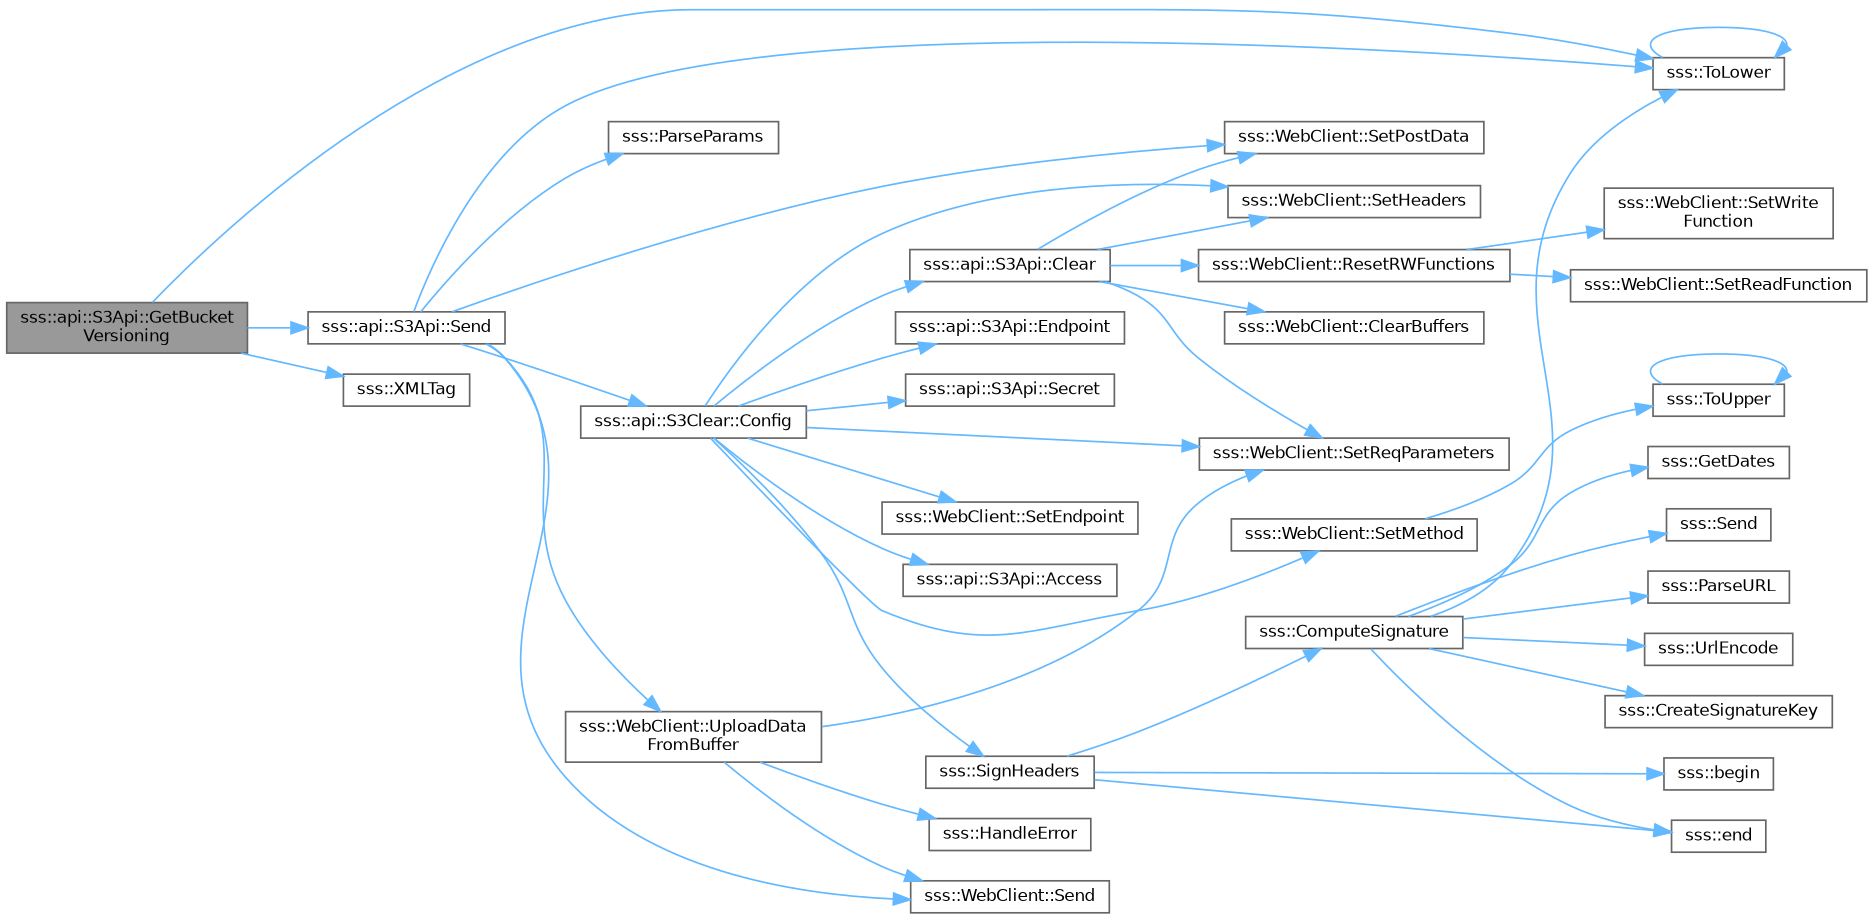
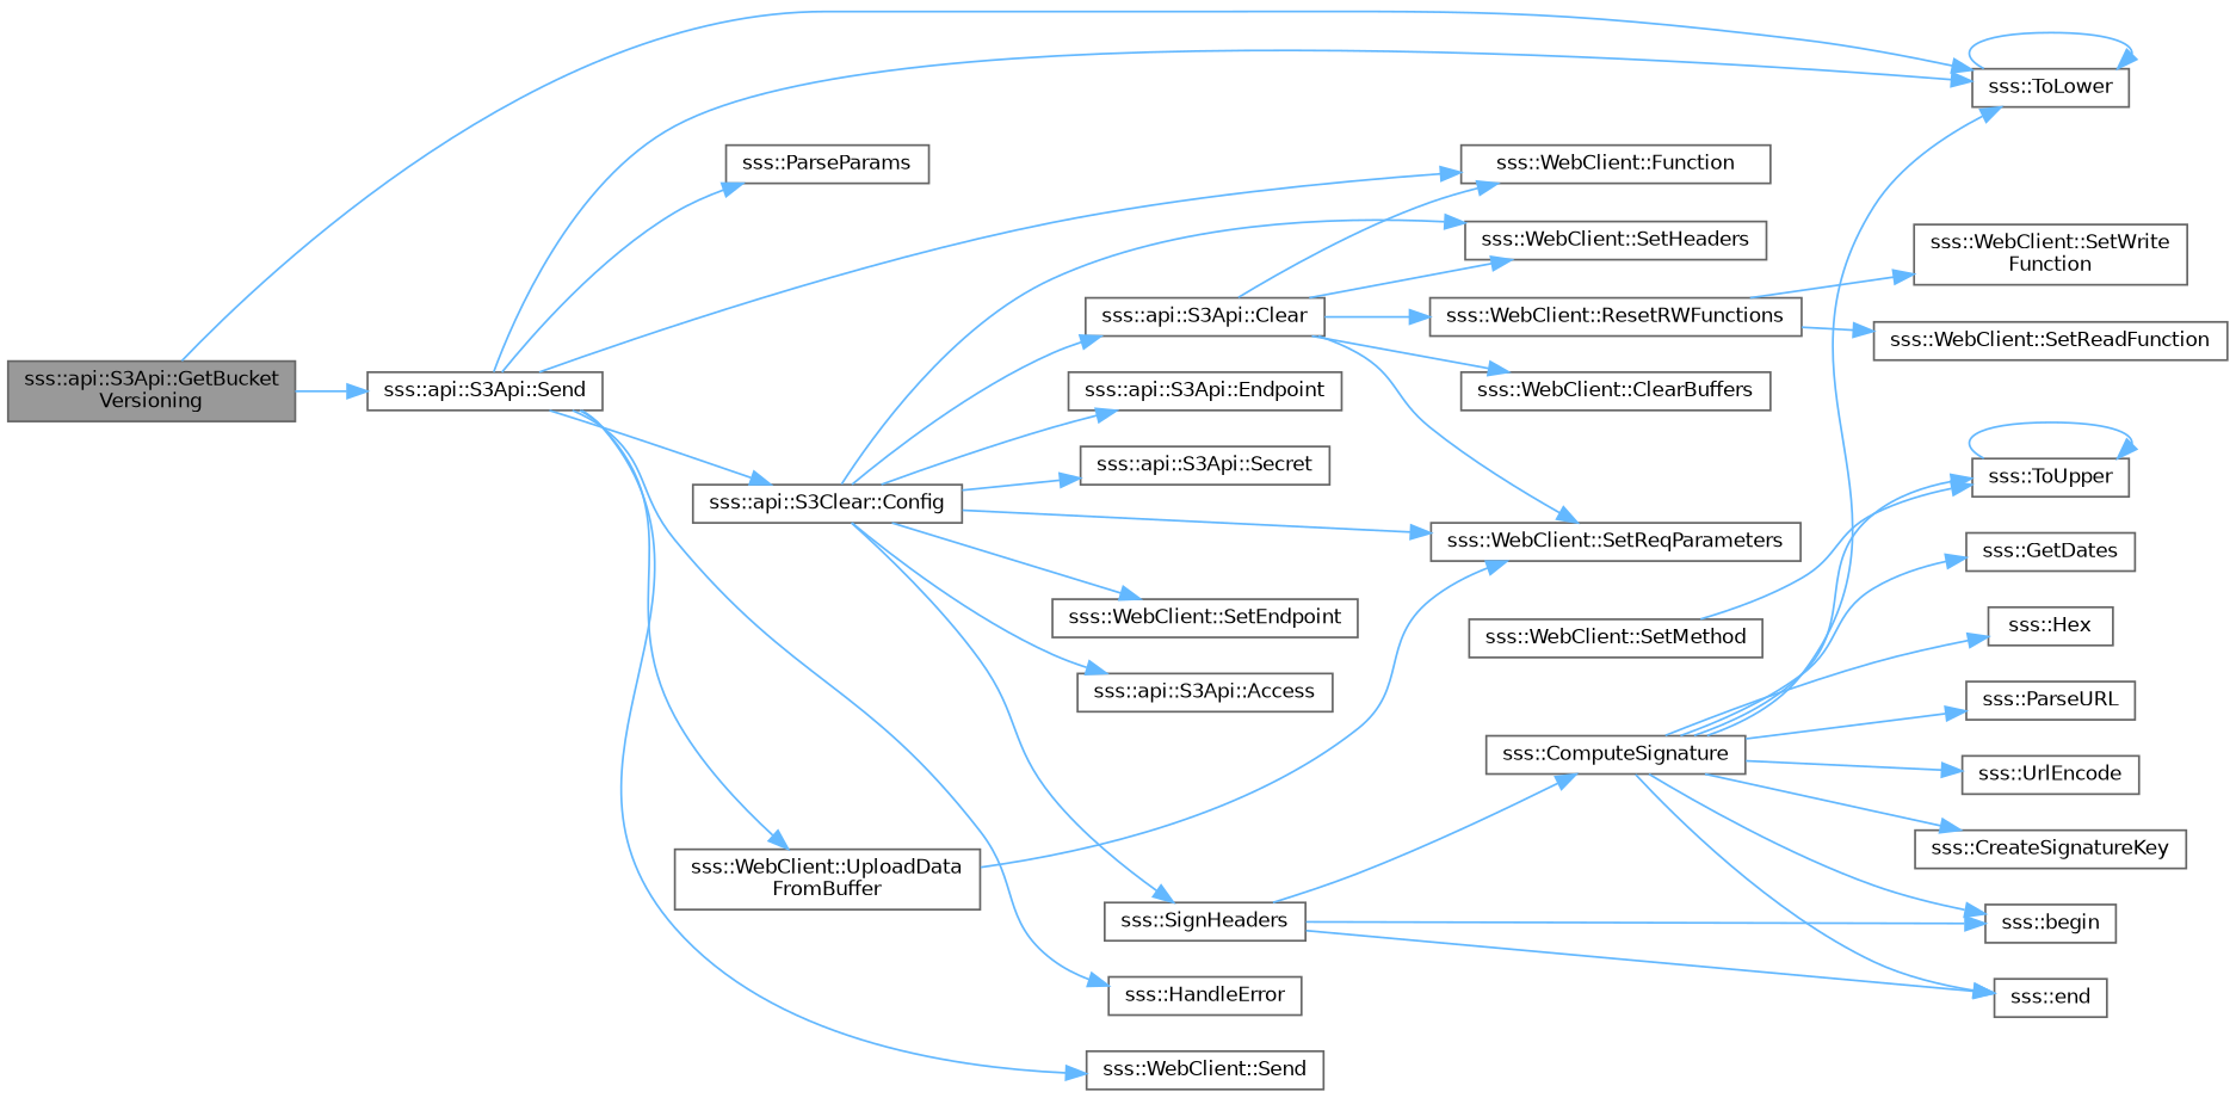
  digraph {
    rankdir=LR
    node [color=grey40 fillcolor=white fontname=Helvetica fontsize=10 shape=box style=filled]
    edge [color=steelblue1 fontname=Helvetica fontsize=10 labelfontname=Helvetica labelfontsize=10 style=solid]
    n1 [color=gray40 fillcolor=grey60 fontcolor=black height=0.2 label="sss::api::S3Api::GetBucket\lVersioning" width=0.4]
    n2 [height=0.2 label="sss::api::S3Api::Send" width=0.4]
    n3 [height=0.2 label="sss::ToLower" width=0.4]
-   n4 [height=0.2 label="sss::XMLTag" width=0.4]
    n5 [height=0.2 label="sss::api::S3Clear::Config" width=0.4]
-   n6 [height=0.2 label="sss::WebClient::SetPostData" width=0.4]
+   n6 [height=0.2 label="sss::WebClient::Function" width=0.4]
    n7 [height=0.2 label="sss::HandleError" width=0.4]
    n8 [height=0.2 label="sss::ParseParams" width=0.4]
    n9 [height=0.2 label="sss::WebClient::Send" width=0.4]
    n10 [height=0.2 label="sss::WebClient::UploadData\lFromBuffer" width=0.4]
    n11 [height=0.2 label="sss::api::S3Api::Access" width=0.4]
    n12 [height=0.2 label="sss::api::S3Api::Clear" width=0.4]
    n13 [height=0.2 label="sss::WebClient::SetHeaders" width=0.4]
    n14 [height=0.2 label="sss::WebClient::SetReqParameters" width=0.4]
    n15 [height=0.2 label="sss::api::S3Api::Endpoint" width=0.4]
    n16 [height=0.2 label="sss::api::S3Api::Secret" width=0.4]
    n17 [height=0.2 label="sss::WebClient::SetEndpoint" width=0.4]
    n18 [height=0.2 label="sss::WebClient::SetMethod" width=0.4]
    n19 [height=0.2 label="sss::SignHeaders" width=0.4]
    n20 [height=0.2 label="sss::WebClient::ClearBuffers" width=0.4]
    n21 [height=0.2 label="sss::WebClient::ResetRWFunctions" width=0.4]
    n22 [height=0.2 label="sss::ToUpper" width=0.4]
    n23 [height=0.2 label="sss::begin" width=0.4]
    n24 [height=0.2 label="sss::ComputeSignature" width=0.4]
    n25 [height=0.2 label="sss::end" width=0.4]
    n26 [height=0.2 label="sss::WebClient::SetReadFunction" width=0.4]
    n27 [height=0.2 label="sss::WebClient::SetWrite\lFunction" width=0.4]
    n28 [height=0.2 label="sss::CreateSignatureKey" width=0.4]
    n29 [height=0.2 label="sss::GetDates" width=0.4]
-   n30 [height=0.2 label="sss::Send" width=0.4]
+   n30 [height=0.2 label="sss::Hex" width=0.4]
    n31 [height=0.2 label="sss::ParseURL" width=0.4]
    n32 [height=0.2 label="sss::UrlEncode" width=0.4]
    n1 -> n2
    n1 -> n3
-   n1 -> n4
    n2 -> n3
    n2 -> n5
    n2 -> n6
-   n10 -> n7
+   n2 -> n7
    n2 -> n8
    n2 -> n9
    n2 -> n10
    n3 -> n3
    n5 -> n11
    n5 -> n12
    n5 -> n13
    n5 -> n14
    n5 -> n15
    n5 -> n16
    n5 -> n17
-   n5 -> n18
    n5 -> n19
-   n10 -> n9
    n10 -> n14
    n12 -> n6
    n12 -> n13
    n12 -> n14
    n12 -> n20
    n12 -> n21
    n18 -> n22
    n19 -> n23
    n19 -> n24
    n19 -> n25
    n21 -> n26
    n21 -> n27
    n22 -> n22
    n24 -> n3
+   n24 -> n22
+   n24 -> n23
    n24 -> n25
    n24 -> n28
    n24 -> n29
    n24 -> n30
    n24 -> n31
    n24 -> n32
  }
